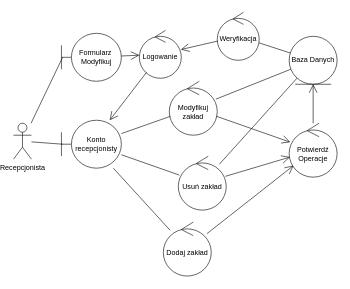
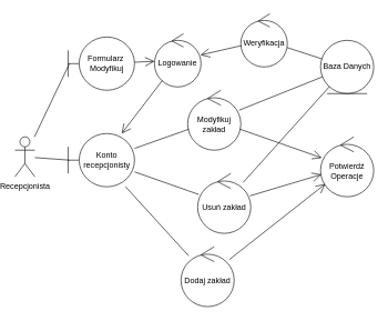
  <mxCell id="0" />
  <mxCell id="1" parent="0" />
  <mxCell id="2" value="Recepcjonista" style="shape=umlActor;verticalLabelPosition=bottom;verticalAlign=top;html=1;outlineConnect=0;" parent="1" vertex="1"><mxGeometry x="20" y="205" width="30" height="60" as="geometry" /></mxCell>
  <mxCell id="3" value="Formularz&amp;nbsp;&lt;div&gt;Modyfikuj&lt;/div&gt;" style="shape=umlBoundary;whiteSpace=wrap;html=1;" parent="1" vertex="1"><mxGeometry x="100" y="55" width="100" height="80" as="geometry" /></mxCell>
  <mxCell id="4" value="Baza Danych" style="ellipse;shape=umlEntity;whiteSpace=wrap;html=1;" parent="1" vertex="1"><mxGeometry x="480" y="60" width="80" height="80" as="geometry" /></mxCell>
  <mxCell id="5" value="Usuń zakład" style="ellipse;shape=umlControl;whiteSpace=wrap;html=1;" parent="1" vertex="1"><mxGeometry x="295" y="260" width="80" height="90" as="geometry" /></mxCell>
  <mxCell id="6" value="Dodaj zakład" style="ellipse;shape=umlControl;whiteSpace=wrap;html=1;" parent="1" vertex="1"><mxGeometry x="270" y="370" width="80" height="90" as="geometry" /></mxCell>
  <mxCell id="7" value="Modyfikuj zakład" style="ellipse;shape=umlControl;whiteSpace=wrap;html=1;" parent="1" vertex="1"><mxGeometry x="280" y="135" width="80" height="90" as="geometry" /></mxCell>
  <mxCell id="8" value="Potwierdź&lt;div&gt;Operacje&lt;/div&gt;" style="ellipse;shape=umlControl;whiteSpace=wrap;html=1;" parent="1" vertex="1"><mxGeometry x="480" y="205" width="80" height="90" as="geometry" /></mxCell>
  <mxCell id="9" value="" style="endArrow=none;html=1;rounded=0;entryX=0.02;entryY=0.5;entryDx=0;entryDy=0;entryPerimeter=0;" edge="1" parent="1" source="2" target="3"><mxGeometry width="50" height="50" relative="1" as="geometry"><mxPoint x="100" y="210" as="sourcePoint" /><mxPoint x="130" y="210" as="targetPoint" /></mxGeometry></mxCell>
  <mxCell id="10" value="Logowanie" style="ellipse;shape=umlControl;whiteSpace=wrap;html=1;" vertex="1" parent="1"><mxGeometry x="230" y="50" width="70" height="80" as="geometry" /></mxCell>
  <mxCell id="11" value="" style="endArrow=open;endFill=1;endSize=12;html=1;rounded=0;" edge="1" parent="1" source="3" target="10"><mxGeometry width="160" relative="1" as="geometry"><mxPoint x="180" y="150" as="sourcePoint" /><mxPoint x="340" y="150" as="targetPoint" /></mxGeometry></mxCell>
  <mxCell id="12" value="Konto recepcjonisty" style="shape=umlBoundary;whiteSpace=wrap;html=1;" vertex="1" parent="1"><mxGeometry x="100" y="200" width="100" height="80" as="geometry" /></mxCell>
  <mxCell id="13" value="" style="endArrow=none;html=1;rounded=0;entryX=0.02;entryY=0.5;entryDx=0;entryDy=0;entryPerimeter=0;" edge="1" parent="1" source="2" target="12"><mxGeometry width="50" height="50" relative="1" as="geometry"><mxPoint x="80" y="245" as="sourcePoint" /><mxPoint x="130" y="195" as="targetPoint" /></mxGeometry></mxCell>
  <mxCell id="14" value="" style="endArrow=open;endFill=1;endSize=12;html=1;rounded=0;" edge="1" parent="1" source="10" target="12"><mxGeometry width="160" relative="1" as="geometry"><mxPoint x="210" y="140" as="sourcePoint" /><mxPoint x="370" y="140" as="targetPoint" /></mxGeometry></mxCell>
  <mxCell id="15" value="" style="endArrow=none;html=1;rounded=0;" edge="1" parent="1" source="12" target="6"><mxGeometry width="50" height="50" relative="1" as="geometry"><mxPoint x="370" y="190" as="sourcePoint" /><mxPoint x="420" y="140" as="targetPoint" /></mxGeometry></mxCell>
  <mxCell id="16" value="" style="endArrow=none;html=1;rounded=0;" edge="1" parent="1" source="12" target="7"><mxGeometry width="50" height="50" relative="1" as="geometry"><mxPoint x="380" y="240" as="sourcePoint" /><mxPoint x="430" y="190" as="targetPoint" /></mxGeometry></mxCell>
  <mxCell id="17" value="" style="endArrow=none;html=1;rounded=0;" edge="1" parent="1" source="12" target="5"><mxGeometry width="50" height="50" relative="1" as="geometry"><mxPoint x="440" y="300" as="sourcePoint" /><mxPoint x="490" y="250" as="targetPoint" /></mxGeometry></mxCell>
  <mxCell id="18" value="" style="endArrow=open;endFill=1;endSize=12;html=1;rounded=0;" edge="1" parent="1" source="6" target="8"><mxGeometry width="160" relative="1" as="geometry"><mxPoint x="490" y="140" as="sourcePoint" /><mxPoint x="650" y="140" as="targetPoint" /></mxGeometry></mxCell>
  <mxCell id="19" value="" style="endArrow=open;endFill=1;endSize=12;html=1;rounded=0;" edge="1" parent="1" source="7" target="8"><mxGeometry width="160" relative="1" as="geometry"><mxPoint x="570" y="270" as="sourcePoint" /><mxPoint x="730" y="270" as="targetPoint" /></mxGeometry></mxCell>
  <mxCell id="20" value="" style="endArrow=open;endFill=1;endSize=12;html=1;rounded=0;" edge="1" parent="1" source="5" target="8"><mxGeometry width="160" relative="1" as="geometry"><mxPoint x="650" y="320" as="sourcePoint" /><mxPoint x="810" y="320" as="targetPoint" /></mxGeometry></mxCell>
- <mxCell id="21" value="" style="endArrow=open;endFill=1;endSize=12;html=1;rounded=0;" edge="1" parent="1" source="8" target="4"><mxGeometry width="160" relative="1" as="geometry"><mxPoint x="680" y="140" as="sourcePoint" /><mxPoint x="840" y="140" as="targetPoint" /></mxGeometry></mxCell>
  <mxCell id="22" value="" style="endArrow=none;html=1;rounded=0;" edge="1" parent="1" source="7" target="4"><mxGeometry width="50" height="50" relative="1" as="geometry"><mxPoint x="520" y="160" as="sourcePoint" /><mxPoint x="570" y="110" as="targetPoint" /></mxGeometry></mxCell>
  <mxCell id="23" value="" style="endArrow=none;html=1;rounded=0;" edge="1" parent="1" source="5" target="4"><mxGeometry width="50" height="50" relative="1" as="geometry"><mxPoint x="580" y="190" as="sourcePoint" /><mxPoint x="630" y="140" as="targetPoint" /></mxGeometry></mxCell>
  <mxCell id="24" value="" style="endArrow=none;html=1;rounded=0;" edge="1" parent="1" source="25" target="4"><mxGeometry width="50" height="50" relative="1" as="geometry"><mxPoint x="490" y="50" as="sourcePoint" /><mxPoint x="480" y="10" as="targetPoint" /></mxGeometry></mxCell>
  <mxCell id="25" value="Weryfikacja" style="ellipse;shape=umlControl;whiteSpace=wrap;html=1;" vertex="1" parent="1"><mxGeometry x="360" y="20" width="70" height="80" as="geometry" /></mxCell>
  <mxCell id="26" value="" style="endArrow=open;endFill=1;endSize=12;html=1;rounded=0;" edge="1" parent="1" source="25" target="10"><mxGeometry width="160" relative="1" as="geometry"><mxPoint x="260" y="-10" as="sourcePoint" /><mxPoint x="420" y="-10" as="targetPoint" /></mxGeometry></mxCell>
